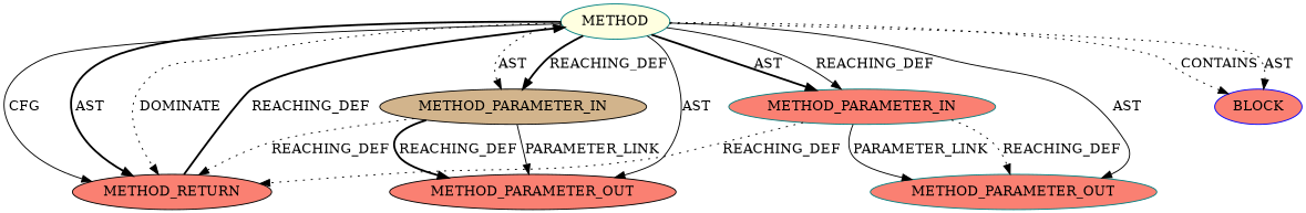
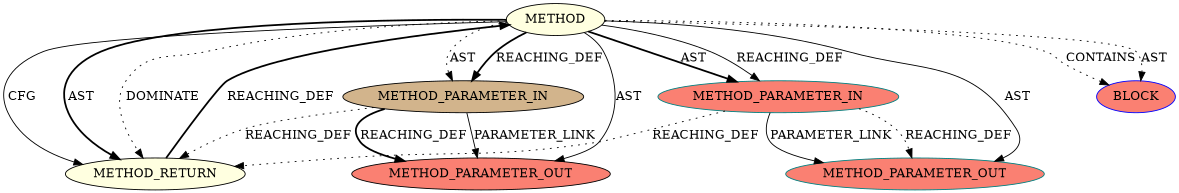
  digraph {
    node [CODE="<empty>" ORDER=1 color=teal fillcolor=salmon style=filled EVALUATION_STRATEGY=BY_VALUE IS_VARIADIC=false TYPE_FULL_NAME=ANY]
    edge [style=dotted]
-   n1 [AST_PARENT_FULL_NAME="<global>" AST_PARENT_TYPE=NAMESPACE_BLOCK FILENAME="<empty>" FULL_NAME=EVP_PKEY_CTX_new IS_EXTERNAL=true NAME=EVP_PKEY_CTX_new ORDER=0 fillcolor=lightyellow label=METHOD EVALUATION_STRATEGY="" IS_VARIADIC="" TYPE_FULL_NAME=""]
+   n1 [AST_PARENT_FULL_NAME="<global>" AST_PARENT_TYPE=NAMESPACE_BLOCK FILENAME="<empty>" FULL_NAME=EVP_PKEY_CTX_new IS_EXTERNAL=true NAME=EVP_PKEY_CTX_new ORDER=0 color=black fillcolor=lightyellow label=METHOD EVALUATION_STRATEGY="" IS_VARIADIC="" TYPE_FULL_NAME=""]
    n2 [CODE=p1 INDEX=1 NAME=p1 color=black fillcolor=tan label=METHOD_PARAMETER_IN]
    n3 [ARGUMENT_INDEX=1 color=blue label=BLOCK EVALUATION_STRATEGY="" IS_VARIADIC=""]
    n4 [CODE=p2 INDEX=2 NAME=p2 ORDER=2 label=METHOD_PARAMETER_OUT]
    n5 [CODE=p2 INDEX=2 NAME=p2 ORDER=2 label=METHOD_PARAMETER_IN]
-   n6 [CODE=RET ORDER=2 color=black label=METHOD_RETURN IS_VARIADIC=""]
+   n6 [CODE=RET ORDER=2 color=black fillcolor=lightyellow label=METHOD_RETURN IS_VARIADIC=""]
    n7 [CODE=p1 INDEX=1 NAME=p1 color=black label=METHOD_PARAMETER_OUT]
    n1 -> n2 [label=AST]
    n1 -> n2 [label=REACHING_DEF style=bold]
    n1 -> n3 [label=CONTAINS]
    n1 -> n3 [label=AST]
    n1 -> n4 [label=AST style=solid]
    n1 -> n5 [label=AST style=bold]
    n1 -> n5 [label=REACHING_DEF style=solid]
    n1 -> n6 [label=CFG style=solid]
    n1 -> n6 [label=AST style=bold]
    n1 -> n6 [label=DOMINATE]
    n1 -> n7 [label=AST style=solid]
    n2 -> n6 [VARIABLE=p1 label=REACHING_DEF]
    n2 -> n7 [label=PARAMETER_LINK style=solid]
    n2 -> n7 [VARIABLE=p1 label=REACHING_DEF style=bold]
    n5 -> n4 [VARIABLE=p2 label=REACHING_DEF]
    n5 -> n4 [label=PARAMETER_LINK style=solid]
    n5 -> n6 [VARIABLE=p2 label=REACHING_DEF]
    n6 -> n1 [label=REACHING_DEF style=bold]
  }
